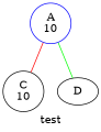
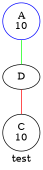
  strict graph {
    label=test
    n1 [color=blue label="A\n10"]
    n2 [label="C\n10"]
    D
-   n1 -- n2 [color=red]
+   D -- n2 [color=red]
    n1 -- D [color=green]
  }
